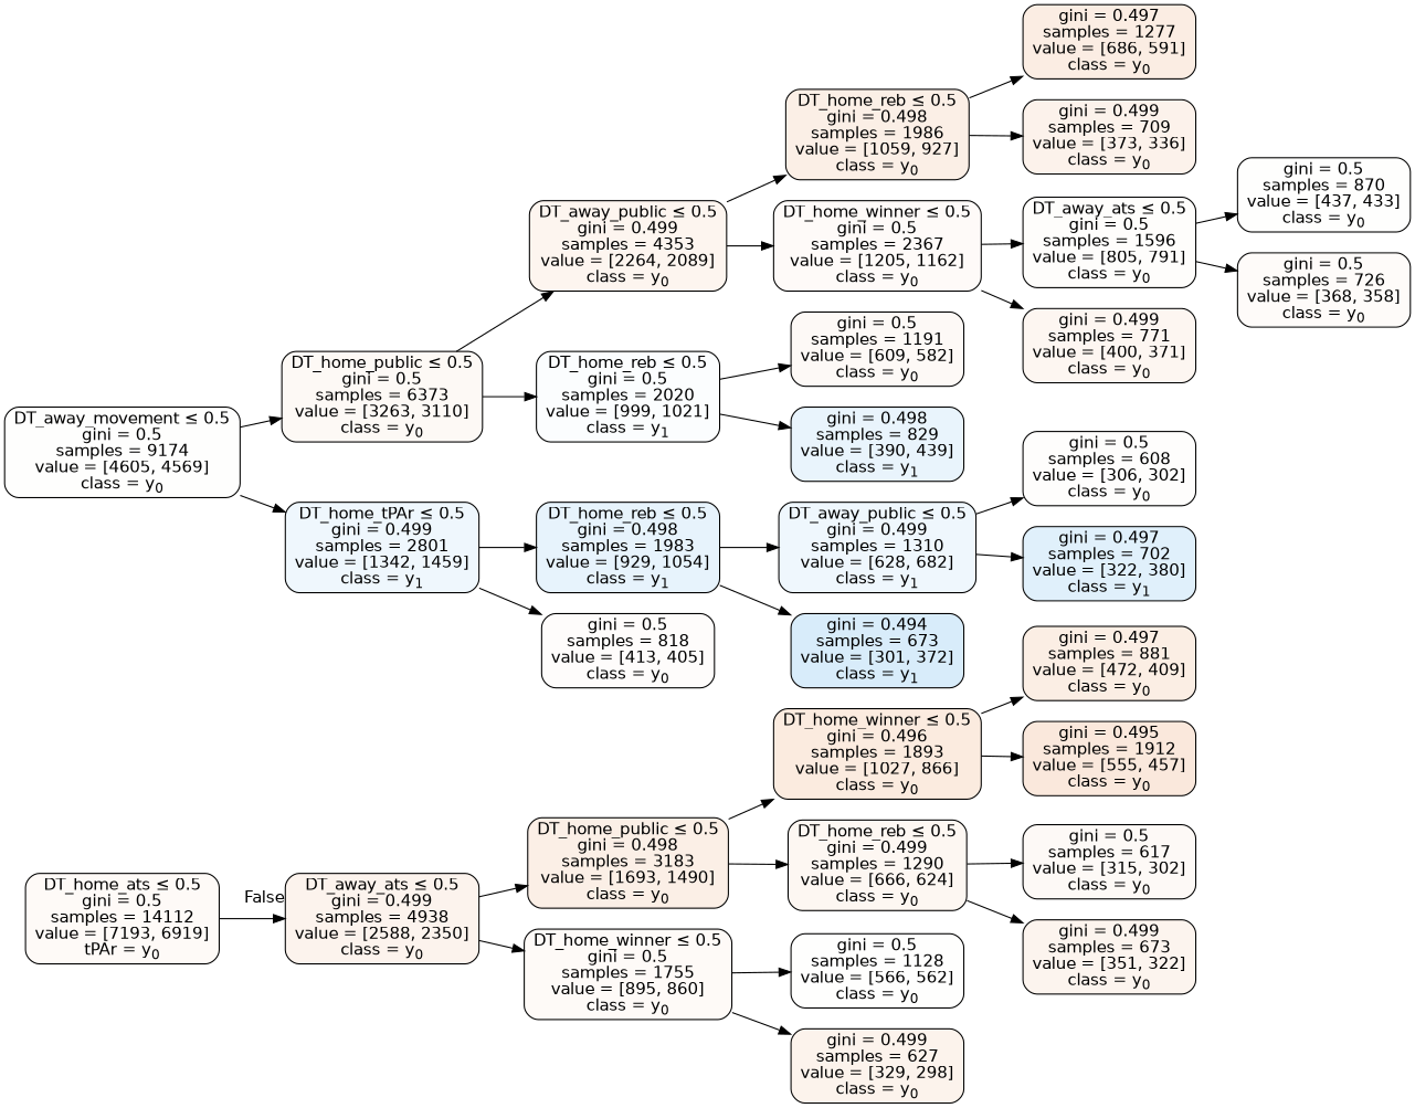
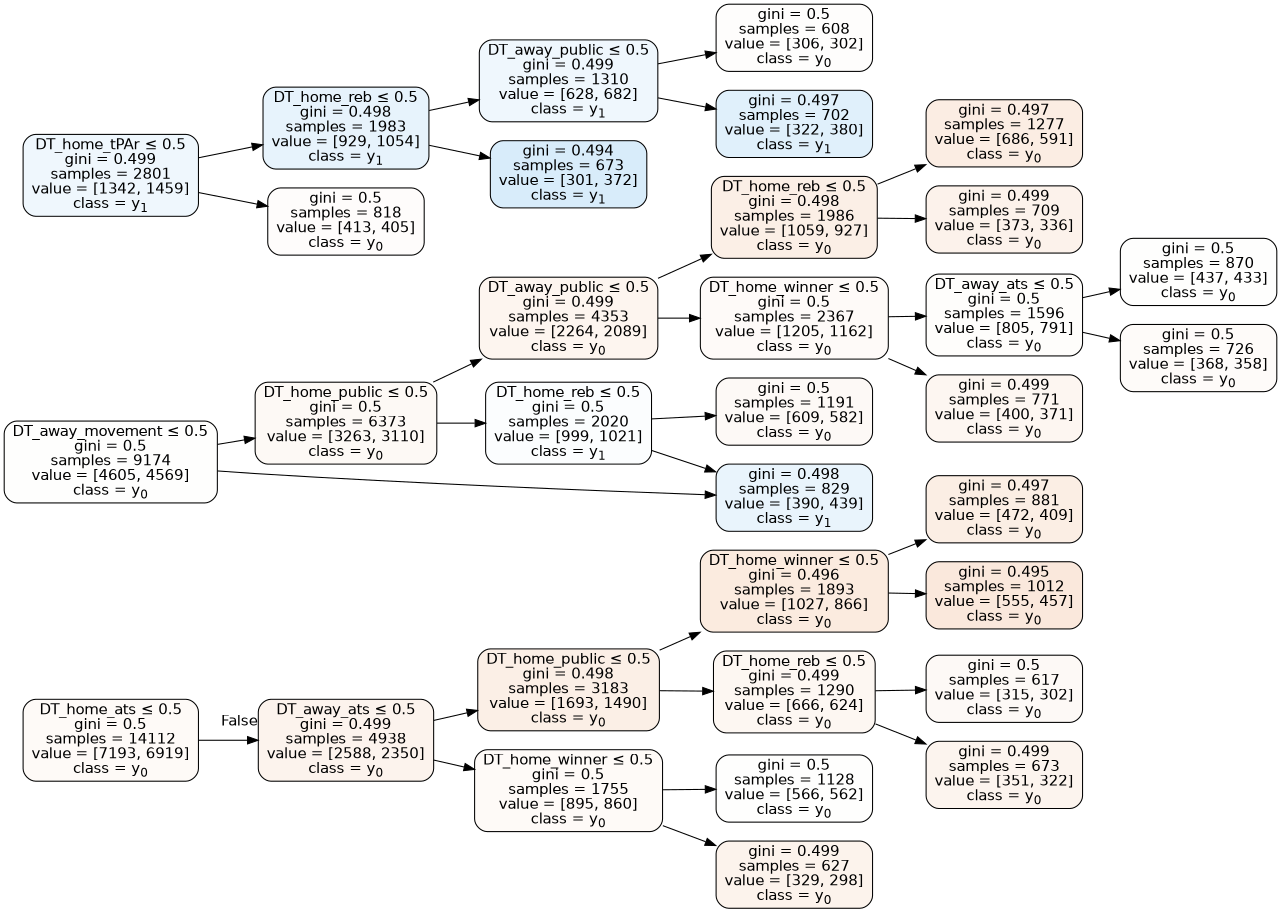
  digraph {
    rankdir=LR
    node [color=black fillcolor="#e5813902" fontname=helvetica shape=box style="filled, rounded"]
    edge [fontname=helvetica]
-   n1 [fillcolor="#e581390a" label=<DT_home_ats &le; 0.5<br/>gini = 0.5<br/>samples = 14112<br/>value = [7193, 6919]<br/>tPAr = y<SUB>0</SUB>>]
+   n1 [fillcolor="#e581390a" label=<DT_home_ats &le; 0.5<br/>gini = 0.5<br/>samples = 14112<br/>value = [7193, 6919]<br/>class = y<SUB>0</SUB>>]
    n2 [fillcolor="#e5813917" label=<DT_away_ats &le; 0.5<br/>gini = 0.499<br/>samples = 4938<br/>value = [2588, 2350]<br/>class = y<SUB>0</SUB>>]
    n3 [label=<DT_away_movement &le; 0.5<br/>gini = 0.5<br/>samples = 9174<br/>value = [4605, 4569]<br/>class = y<SUB>0</SUB>>]
    n4 [fillcolor="#e581390c" label=<DT_home_public &le; 0.5<br/>gini = 0.5<br/>samples = 6373<br/>value = [3263, 3110]<br/>class = y<SUB>0</SUB>>]
    n5 [fillcolor="#399de514" label=<DT_home_tPAr &le; 0.5<br/>gini = 0.499<br/>samples = 2801<br/>value = [1342, 1459]<br/>class = y<SUB>1</SUB>>]
    n6 [fillcolor="#e581391f" label=<DT_home_public &le; 0.5<br/>gini = 0.498<br/>samples = 3183<br/>value = [1693, 1490]<br/>class = y<SUB>0</SUB>>]
    n7 [fillcolor="#e581390a" label=<DT_home_winner &le; 0.5<br/>gini = 0.5<br/>samples = 1755<br/>value = [895, 860]<br/>class = y<SUB>0</SUB>>]
    n8 [fillcolor="#e5813914" label=<DT_away_public &le; 0.5<br/>gini = 0.499<br/>samples = 4353<br/>value = [2264, 2089]<br/>class = y<SUB>0</SUB>>]
    n9 [fillcolor="#399de505" label=<DT_home_reb &le; 0.5<br/>gini = 0.5<br/>samples = 2020<br/>value = [999, 1021]<br/>class = y<SUB>1</SUB>>]
    n10 [fillcolor="#399de51e" label=<DT_home_reb &le; 0.5<br/>gini = 0.498<br/>samples = 1983<br/>value = [929, 1054]<br/>class = y<SUB>1</SUB>>]
    n11 [fillcolor="#e5813905" label=<gini = 0.5<br/>samples = 818<br/>value = [413, 405]<br/>class = y<SUB>0</SUB>>]
    n12 [fillcolor="#e5813920" label=<DT_home_reb &le; 0.5<br/>gini = 0.498<br/>samples = 1986<br/>value = [1059, 927]<br/>class = y<SUB>0</SUB>>]
    n13 [fillcolor="#e5813909" label=<DT_home_winner &le; 0.5<br/>gini = 0.5<br/>samples = 2367<br/>value = [1205, 1162]<br/>class = y<SUB>0</SUB>>]
    n14 [fillcolor="#e581390b" label=<gini = 0.5<br/>samples = 1191<br/>value = [609, 582]<br/>class = y<SUB>0</SUB>>]
    n15 [fillcolor="#399de51c" label=<gini = 0.498<br/>samples = 829<br/>value = [390, 439]<br/>class = y<SUB>1</SUB>>]
    n16 [fillcolor="#e5813923" label=<gini = 0.497<br/>samples = 1277<br/>value = [686, 591]<br/>class = y<SUB>0</SUB>>]
    n17 [fillcolor="#e5813919" label=<gini = 0.499<br/>samples = 709<br/>value = [373, 336]<br/>class = y<SUB>0</SUB>>]
    n18 [fillcolor="#e5813904" label=<DT_away_ats &le; 0.5<br/>gini = 0.5<br/>samples = 1596<br/>value = [805, 791]<br/>class = y<SUB>0</SUB>>]
    n19 [fillcolor="#e5813912" label=<gini = 0.499<br/>samples = 771<br/>value = [400, 371]<br/>class = y<SUB>0</SUB>>]
    n20 [label=<gini = 0.5<br/>samples = 870<br/>value = [437, 433]<br/>class = y<SUB>0</SUB>>]
    n21 [fillcolor="#e5813907" label=<gini = 0.5<br/>samples = 726<br/>value = [368, 358]<br/>class = y<SUB>0</SUB>>]
    n22 [fillcolor="#399de514" label=<DT_away_public &le; 0.5<br/>gini = 0.499<br/>samples = 1310<br/>value = [628, 682]<br/>class = y<SUB>1</SUB>>]
    n23 [fillcolor="#399de531" label=<gini = 0.494<br/>samples = 673<br/>value = [301, 372]<br/>class = y<SUB>1</SUB>>]
    n24 [fillcolor="#e5813903" label=<gini = 0.5<br/>samples = 608<br/>value = [306, 302]<br/>class = y<SUB>0</SUB>>]
    n25 [fillcolor="#399de527" label=<gini = 0.497<br/>samples = 702<br/>value = [322, 380]<br/>class = y<SUB>1</SUB>>]
    n26 [fillcolor="#e5813928" label=<DT_home_winner &le; 0.5<br/>gini = 0.496<br/>samples = 1893<br/>value = [1027, 866]<br/>class = y<SUB>0</SUB>>]
    n27 [fillcolor="#e5813910" label=<DT_home_reb &le; 0.5<br/>gini = 0.499<br/>samples = 1290<br/>value = [666, 624]<br/>class = y<SUB>0</SUB>>]
    n28 [label=<gini = 0.5<br/>samples = 1128<br/>value = [566, 562]<br/>class = y<SUB>0</SUB>>]
    n29 [fillcolor="#e5813918" label=<gini = 0.499<br/>samples = 627<br/>value = [329, 298]<br/>class = y<SUB>0</SUB>>]
    n30 [fillcolor="#e5813922" label=<gini = 0.497<br/>samples = 881<br/>value = [472, 409]<br/>class = y<SUB>0</SUB>>]
-   n31 [fillcolor="#e581392d" label=<gini = 0.495<br/>samples = 1912<br/>value = [555, 457]<br/>class = y<SUB>0</SUB>>]
+   n31 [fillcolor="#e581392d" label=<gini = 0.495<br/>samples = 1012<br/>value = [555, 457]<br/>class = y<SUB>0</SUB>>]
    n32 [fillcolor="#e581390b" label=<gini = 0.5<br/>samples = 617<br/>value = [315, 302]<br/>class = y<SUB>0</SUB>>]
    n33 [fillcolor="#e5813915" label=<gini = 0.499<br/>samples = 673<br/>value = [351, 322]<br/>class = y<SUB>0</SUB>>]
    n1 -> n2 [headlabel=False labelangle=-45 labeldistance=2.5]
    n2 -> n6
    n2 -> n7
    n3 -> n4
-   n3 -> n5
+   n3 -> n15
    n4 -> n8
    n4 -> n9
    n5 -> n10
    n5 -> n11
    n6 -> n26
    n6 -> n27
    n7 -> n28
    n7 -> n29
    n8 -> n12
    n8 -> n13
    n9 -> n14
    n9 -> n15
    n10 -> n22
    n10 -> n23
    n12 -> n16
    n12 -> n17
    n13 -> n18
    n13 -> n19
    n18 -> n20
    n18 -> n21
    n22 -> n24
    n22 -> n25
    n26 -> n30
    n26 -> n31
    n27 -> n32
    n27 -> n33
  }
